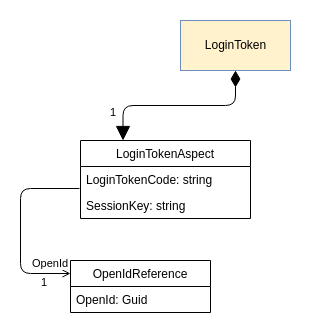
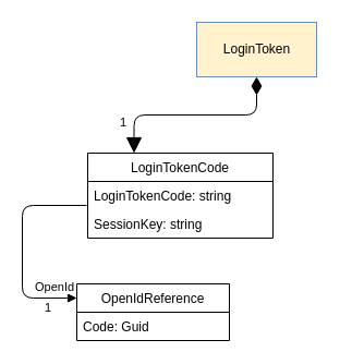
  <mxCell id="0" />
  <mxCell id="1" parent="0" />
  <mxCell id="2" value="LoginToken" style="html=1;fillColor=#fff2cc;strokeColor=#6c8ebf;" parent="1" vertex="1"><mxGeometry x="180" y="20" width="110" height="50" as="geometry" /></mxCell>
- <mxCell id="3" value="LoginTokenAspect" style="swimlane;fontStyle=0;childLayout=stackLayout;horizontal=1;startSize=26;fillColor=none;horizontalStack=0;resizeParent=1;resizeParentMax=0;resizeLast=0;collapsible=1;marginBottom=0;" parent="1" vertex="1"><mxGeometry x="80" y="140" width="170" height="78" as="geometry" /></mxCell>
+ <mxCell id="3" value="LoginTokenCode" style="swimlane;fontStyle=0;childLayout=stackLayout;horizontal=1;startSize=26;fillColor=none;horizontalStack=0;resizeParent=1;resizeParentMax=0;resizeLast=0;collapsible=1;marginBottom=0;" parent="1" vertex="1"><mxGeometry x="80" y="140" width="170" height="78" as="geometry" /></mxCell>
  <mxCell id="4" value="LoginTokenCode: string" style="text;strokeColor=none;fillColor=none;align=left;verticalAlign=top;spacingLeft=4;spacingRight=4;overflow=hidden;rotatable=0;points=[[0,0.5],[1,0.5]];portConstraint=eastwest;" parent="3" vertex="1"><mxGeometry y="26" width="170" height="26" as="geometry" /></mxCell>
  <mxCell id="5" value="SessionKey: string" style="text;strokeColor=none;fillColor=none;align=left;verticalAlign=top;spacingLeft=4;spacingRight=4;overflow=hidden;rotatable=0;points=[[0,0.5],[1,0.5]];portConstraint=eastwest;" parent="3" vertex="1"><mxGeometry y="52" width="170" height="26" as="geometry" /></mxCell>
  <mxCell id="6" value="1" style="endArrow=block;html=1;endSize=12;startArrow=diamondThin;startSize=14;startFill=1;edgeStyle=orthogonalEdgeStyle;align=left;verticalAlign=bottom;entryX=0.25;entryY=0;entryDx=0;entryDy=0;" parent="1" source="2" target="3" edge="1"><mxGeometry x="0.789" y="-15" relative="1" as="geometry"><mxPoint x="170" y="60" as="sourcePoint" /><mxPoint x="330" y="60" as="targetPoint" /><mxPoint as="offset" /></mxGeometry></mxCell>
  <mxCell id="7" value="OpenIdReference" style="swimlane;fontStyle=0;childLayout=stackLayout;horizontal=1;startSize=26;fillColor=none;horizontalStack=0;resizeParent=1;resizeParentMax=0;resizeLast=0;collapsible=1;marginBottom=0;" parent="1" vertex="1"><mxGeometry x="70" y="260" width="140" height="52" as="geometry"><mxRectangle x="490" y="550" width="130" height="26" as="alternateBounds" /></mxGeometry></mxCell>
- <mxCell id="8" value="OpenId: Guid" style="text;strokeColor=none;fillColor=none;align=left;verticalAlign=top;spacingLeft=4;spacingRight=4;overflow=hidden;rotatable=0;points=[[0,0.5],[1,0.5]];portConstraint=eastwest;" parent="7" vertex="1"><mxGeometry y="26" width="140" height="26" as="geometry" /></mxCell>
- <mxCell id="9" value="OpenId" style="endArrow=open;endFill=1;html=1;edgeStyle=orthogonalEdgeStyle;align=left;verticalAlign=top;entryX=0;entryY=0.25;entryDx=0;entryDy=0;exitX=-0.006;exitY=0.846;exitDx=0;exitDy=0;exitPerimeter=0;" parent="1" source="4" target="7" edge="1"><mxGeometry x="0.247" y="10" relative="1" as="geometry"><mxPoint x="0" y="147" as="sourcePoint" /><mxPoint x="420" y="230" as="targetPoint" /><Array as="points"><mxPoint x="20" y="188" /><mxPoint x="20" y="273" /></Array><mxPoint as="offset" /></mxGeometry></mxCell>
+ <mxCell id="8" value="Code: Guid" style="text;strokeColor=none;fillColor=none;align=left;verticalAlign=top;spacingLeft=4;spacingRight=4;overflow=hidden;rotatable=0;points=[[0,0.5],[1,0.5]];portConstraint=eastwest;" parent="7" vertex="1"><mxGeometry y="26" width="140" height="26" as="geometry" /></mxCell>
+ <mxCell id="9" value="OpenId" style="endArrow=block;endFill=1;html=1;edgeStyle=orthogonalEdgeStyle;align=left;verticalAlign=top;entryX=0;entryY=0.25;entryDx=0;entryDy=0;exitX=-0.006;exitY=0.846;exitDx=0;exitDy=0;exitPerimeter=0;" parent="1" source="4" target="7" edge="1"><mxGeometry x="0.247" y="10" relative="1" as="geometry"><mxPoint x="0" y="147" as="sourcePoint" /><mxPoint x="420" y="230" as="targetPoint" /><Array as="points"><mxPoint x="20" y="188" /><mxPoint x="20" y="273" /></Array><mxPoint as="offset" /></mxGeometry></mxCell>
  <mxCell id="10" value="1" style="edgeLabel;resizable=0;html=1;align=left;verticalAlign=bottom;" parent="9" connectable="0" vertex="1"><mxGeometry x="-1" relative="1" as="geometry"><mxPoint x="-40" y="102.0" as="offset" /></mxGeometry></mxCell>
